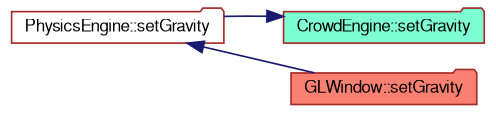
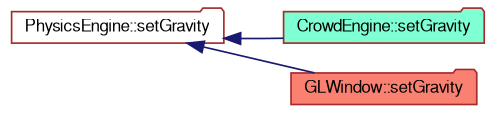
  digraph {
    rankdir=LR
    node [color=brown fontname=FreeSans fontsize=10 shape=folder style=filled]
    edge [color=midnightblue dir=back fontname=FreeSans fontsize=10 labelfontname=FreeSans labelfontsize=10 style=solid]
    n1 [fillcolor=white fontcolor=black height=0.2 label="PhysicsEngine::setGravity" width=0.4]
    n2 [fillcolor=aquamarine height=0.2 label="CrowdEngine::setGravity" width=0.4]
    n3 [fillcolor=salmon height=0.2 label="GLWindow::setGravity" width=0.4]
-   n2 -> n1
+   n1 -> n2
    n1 -> n3
  }
